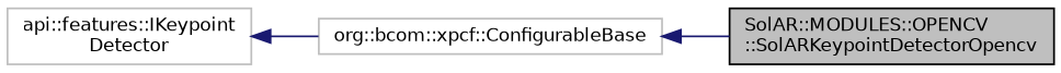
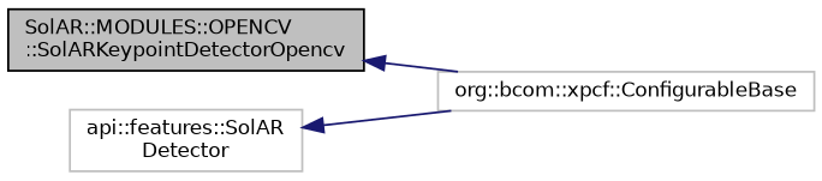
  digraph {
    rankdir=LR
    node [color=grey75 fillcolor=white fontname=Helvetica fontsize=10 shape=record style=filled]
    edge [color=midnightblue dir=back fontname=Helvetica fontsize=10 labelfontname=Helvetica labelfontsize=10 style=solid]
    n1 [color=black fillcolor=grey75 fontcolor=black height=0.2 label="SolAR::MODULES::OPENCV\l::SolARKeypointDetectorOpencv" width=0.4]
    n2 [height=0.2 label="org::bcom::xpcf::ConfigurableBase" width=0.4]
-   n3 [height=0.2 label="api::features::IKeypoint\lDetector" width=0.4]
-   n2 -> n1
+   n3 [height=0.2 label="api::features::SolAR\lDetector" width=0.4]
+   n1 -> n2
    n3 -> n2
  }
